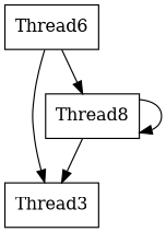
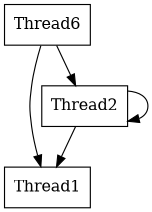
  digraph {
    node [color=black shape=box]
    edge [arrowhead=normal]
    n1 [label=Thread6]
-   Thread3
-   Thread2 [label=Thread8]
+   Thread3 [label=Thread1]
+   Thread2
    n1 -> Thread3
    n1 -> Thread2
    Thread2 -> Thread3
    Thread2 -> Thread2
  }
